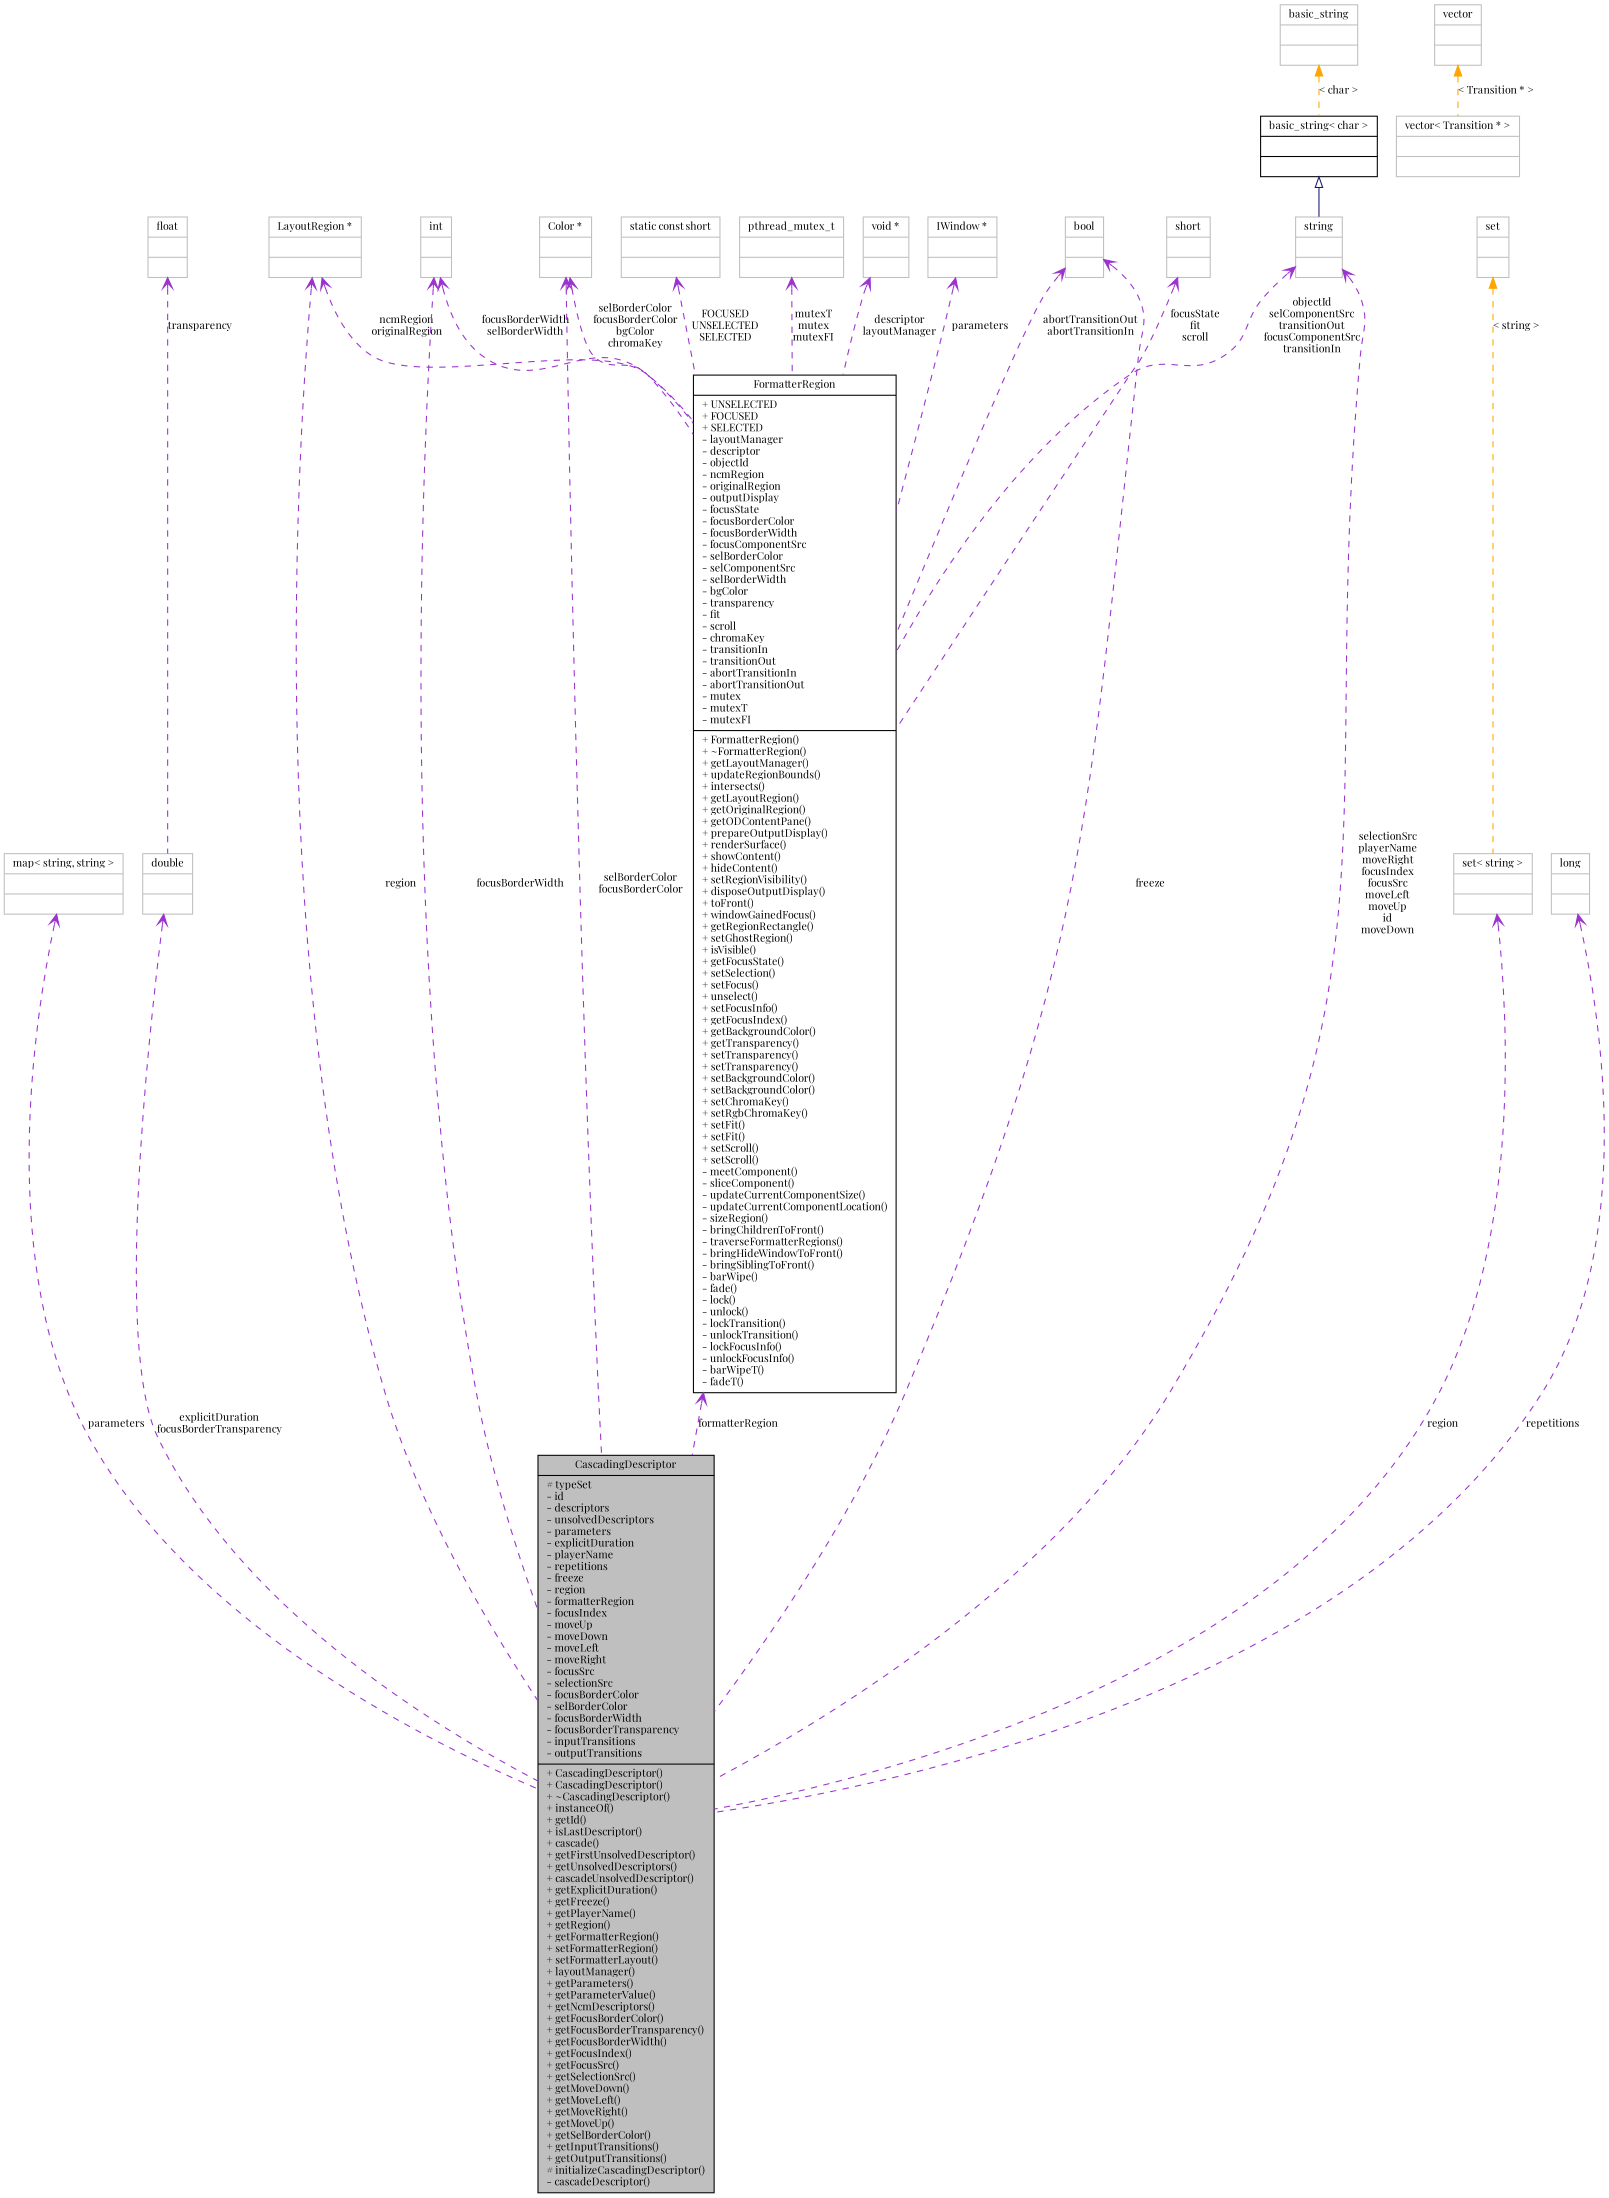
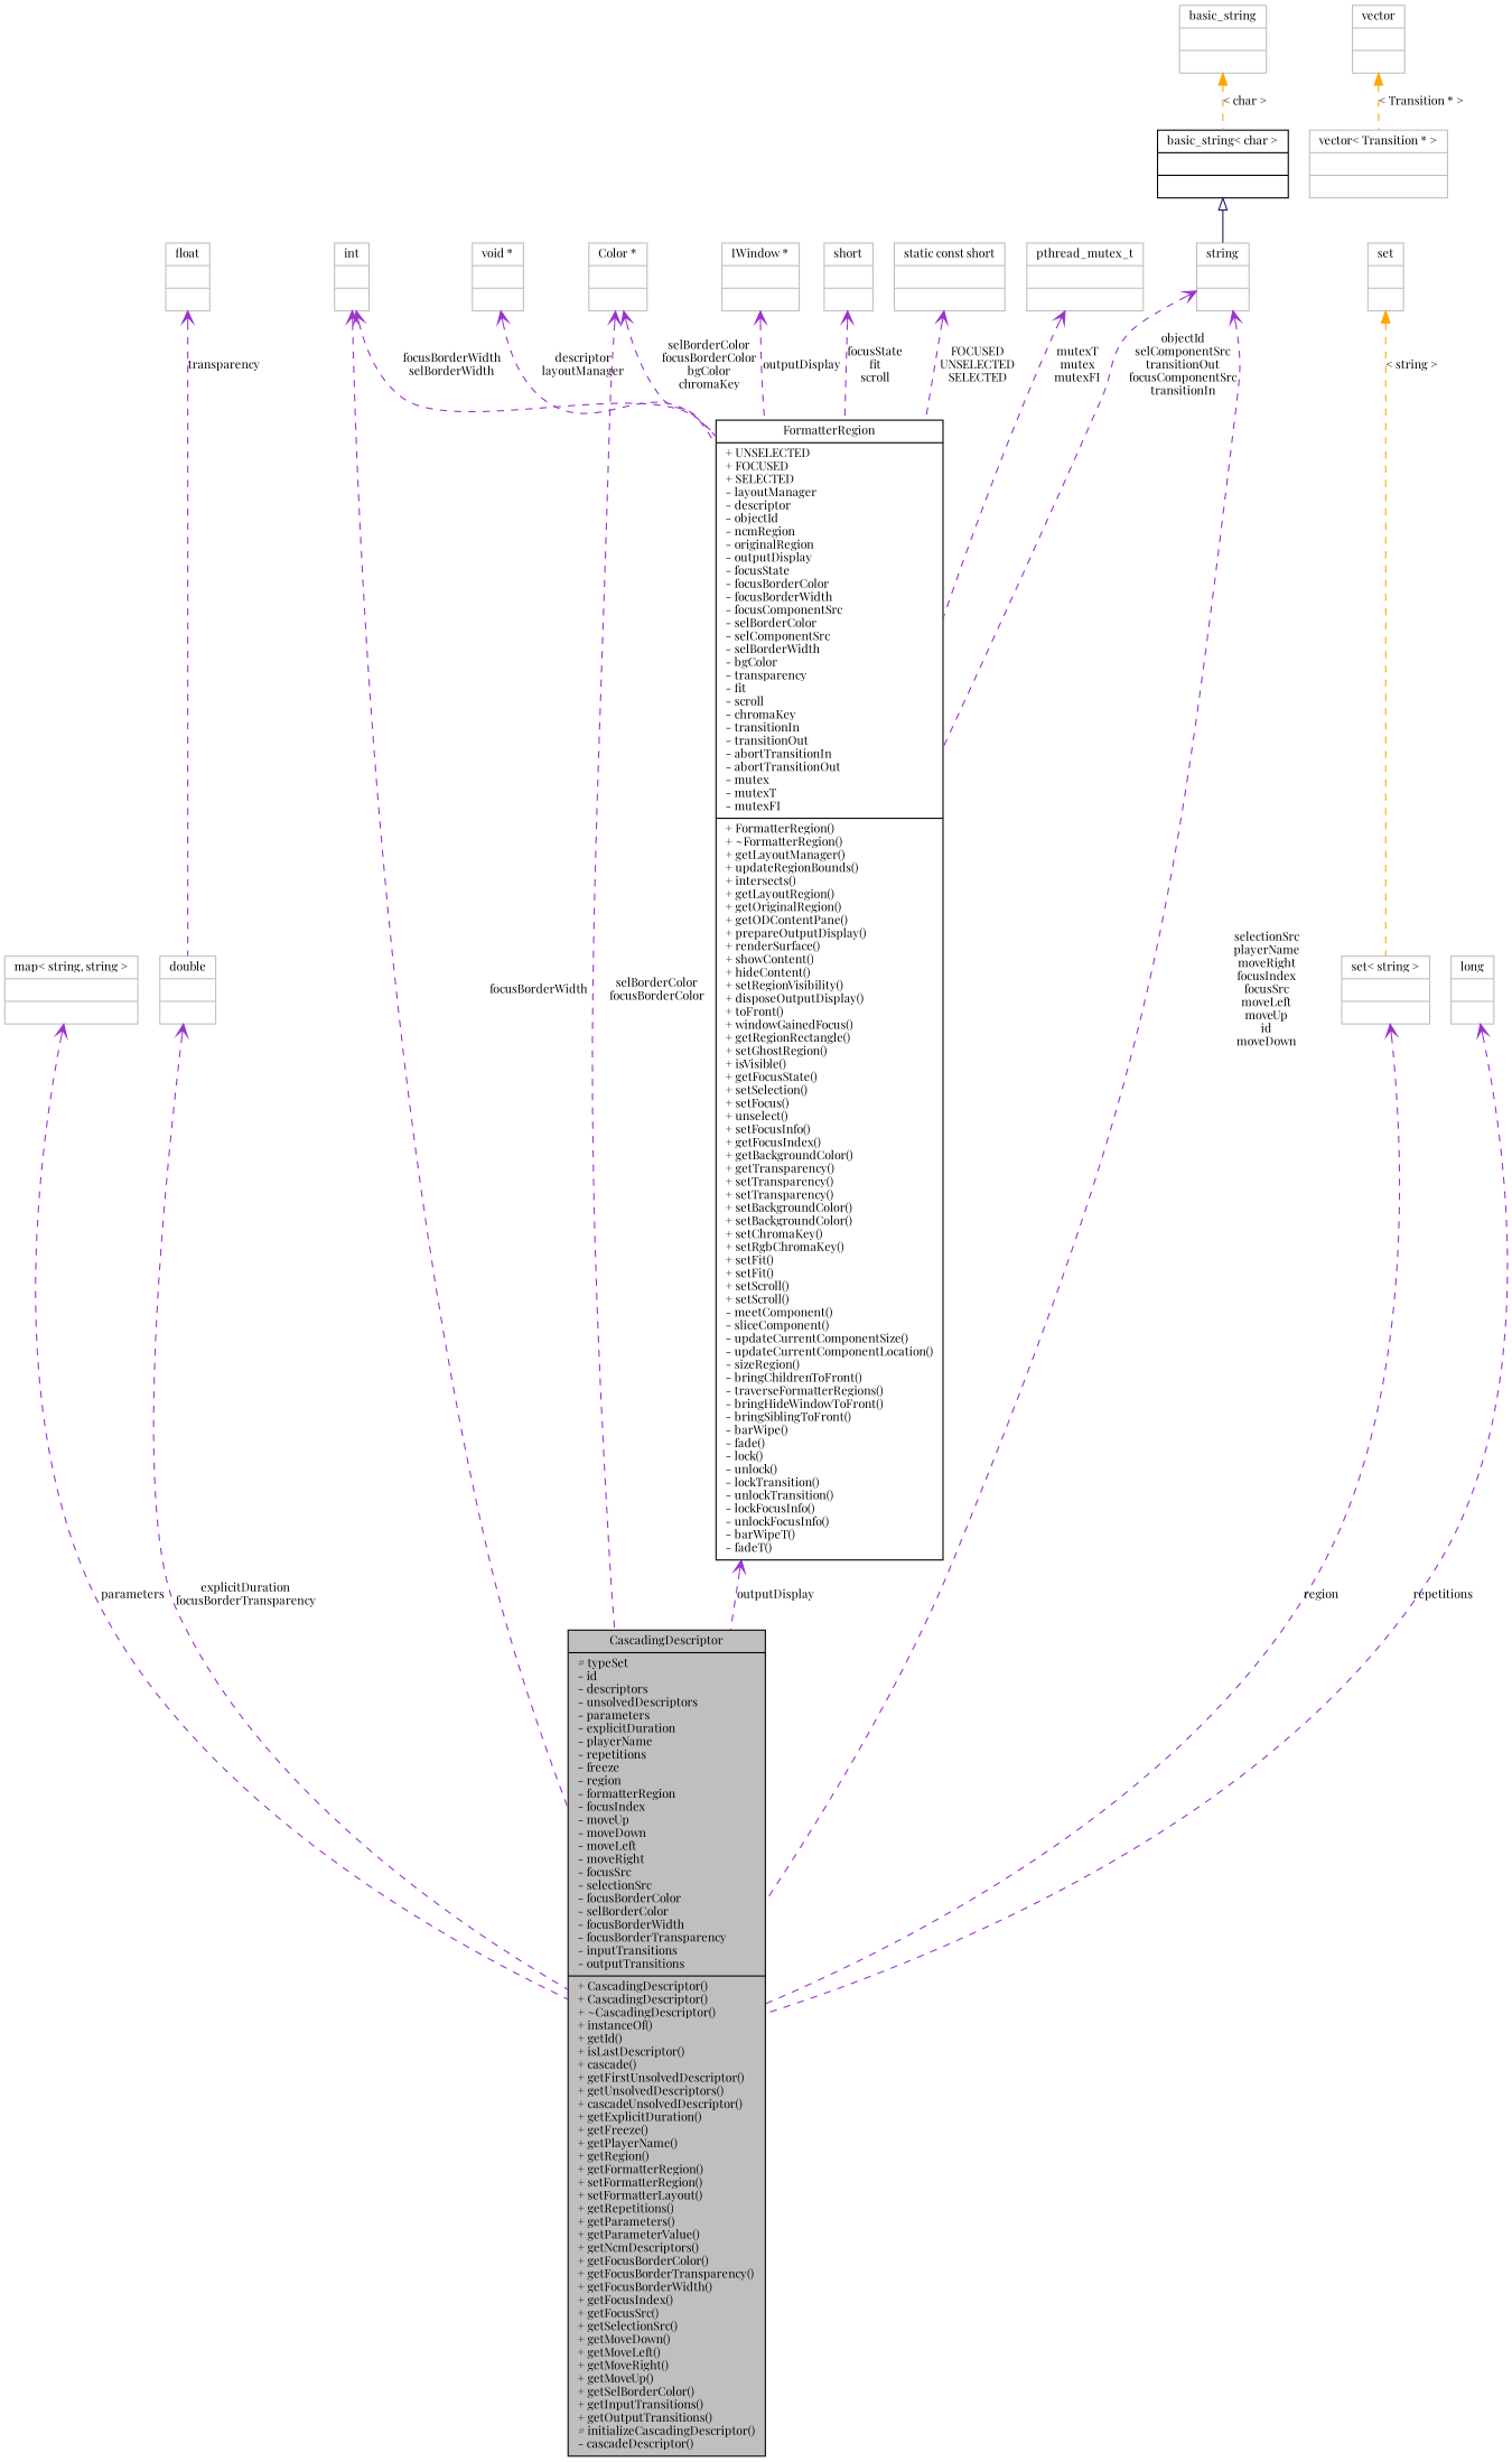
  digraph {
    fontname="Playfair Display"
    node [color=grey75 fillcolor=white fontname="Playfair Display" fontsize=10 shape=record style=filled]
    edge [arrowtail=open color=darkorchid3 dir=back fontname="Playfair Display" fontsize=10 labelfontname="FreeSans.ttf" labelfontsize=10 style=dashed]
-   n1 [color=black fillcolor=grey75 fontcolor=black height=0.2 label="{CascadingDescriptor\n|# typeSet\l- id\l- descriptors\l- unsolvedDescriptors\l- parameters\l- explicitDuration\l- playerName\l- repetitions\l- freeze\l- region\l- formatterRegion\l- focusIndex\l- moveUp\l- moveDown\l- moveLeft\l- moveRight\l- focusSrc\l- selectionSrc\l- focusBorderColor\l- selBorderColor\l- focusBorderWidth\l- focusBorderTransparency\l- inputTransitions\l- outputTransitions\l|+ CascadingDescriptor()\l+ CascadingDescriptor()\l+ ~CascadingDescriptor()\l+ instanceOf()\l+ getId()\l+ isLastDescriptor()\l+ cascade()\l+ getFirstUnsolvedDescriptor()\l+ getUnsolvedDescriptors()\l+ cascadeUnsolvedDescriptor()\l+ getExplicitDuration()\l+ getFreeze()\l+ getPlayerName()\l+ getRegion()\l+ getFormatterRegion()\l+ setFormatterRegion()\l+ setFormatterLayout()\l+ layoutManager()\l+ getParameters()\l+ getParameterValue()\l+ getNcmDescriptors()\l+ getFocusBorderColor()\l+ getFocusBorderTransparency()\l+ getFocusBorderWidth()\l+ getFocusIndex()\l+ getFocusSrc()\l+ getSelectionSrc()\l+ getMoveDown()\l+ getMoveLeft()\l+ getMoveRight()\l+ getMoveUp()\l+ getSelBorderColor()\l+ getInputTransitions()\l+ getOutputTransitions()\l# initializeCascadingDescriptor()\l- cascadeDescriptor()\l}" width=0.4]
+   n1 [color=black fillcolor=grey75 fontcolor=black height=0.2 label="{CascadingDescriptor\n|# typeSet\l- id\l- descriptors\l- unsolvedDescriptors\l- parameters\l- explicitDuration\l- playerName\l- repetitions\l- freeze\l- region\l- formatterRegion\l- focusIndex\l- moveUp\l- moveDown\l- moveLeft\l- moveRight\l- focusSrc\l- selectionSrc\l- focusBorderColor\l- selBorderColor\l- focusBorderWidth\l- focusBorderTransparency\l- inputTransitions\l- outputTransitions\l|+ CascadingDescriptor()\l+ CascadingDescriptor()\l+ ~CascadingDescriptor()\l+ instanceOf()\l+ getId()\l+ isLastDescriptor()\l+ cascade()\l+ getFirstUnsolvedDescriptor()\l+ getUnsolvedDescriptors()\l+ cascadeUnsolvedDescriptor()\l+ getExplicitDuration()\l+ getFreeze()\l+ getPlayerName()\l+ getRegion()\l+ getFormatterRegion()\l+ setFormatterRegion()\l+ setFormatterLayout()\l+ getRepetitions()\l+ getParameters()\l+ getParameterValue()\l+ getNcmDescriptors()\l+ getFocusBorderColor()\l+ getFocusBorderTransparency()\l+ getFocusBorderWidth()\l+ getFocusIndex()\l+ getFocusSrc()\l+ getSelectionSrc()\l+ getMoveDown()\l+ getMoveLeft()\l+ getMoveRight()\l+ getMoveUp()\l+ getSelBorderColor()\l+ getInputTransitions()\l+ getOutputTransitions()\l# initializeCascadingDescriptor()\l- cascadeDescriptor()\l}" width=0.4]
    n2 [height=0.2 label="{map\< string, string \>\n||}" width=0.4]
    n3 [height=0.2 label="{vector\n||}" width=0.4]
    n4 [height=0.2 label="{vector\< Transition * \>\n||}" width=0.4]
    n5 [height=0.2 label="{double\n||}" width=0.4]
-   n6 [height=0.2 label="{LayoutRegion *\n||}" width=0.4]
    n7 [color=black height=0.2 label="{FormatterRegion\n|+ UNSELECTED\l+ FOCUSED\l+ SELECTED\l- layoutManager\l- descriptor\l- objectId\l- ncmRegion\l- originalRegion\l- outputDisplay\l- focusState\l- focusBorderColor\l- focusBorderWidth\l- focusComponentSrc\l- selBorderColor\l- selComponentSrc\l- selBorderWidth\l- bgColor\l- transparency\l- fit\l- scroll\l- chromaKey\l- transitionIn\l- transitionOut\l- abortTransitionIn\l- abortTransitionOut\l- mutex\l- mutexT\l- mutexFI\l|+ FormatterRegion()\l+ ~FormatterRegion()\l+ getLayoutManager()\l+ updateRegionBounds()\l+ intersects()\l+ getLayoutRegion()\l+ getOriginalRegion()\l+ getODContentPane()\l+ prepareOutputDisplay()\l+ renderSurface()\l+ showContent()\l+ hideContent()\l+ setRegionVisibility()\l+ disposeOutputDisplay()\l+ toFront()\l+ windowGainedFocus()\l+ getRegionRectangle()\l+ setGhostRegion()\l+ isVisible()\l+ getFocusState()\l+ setSelection()\l+ setFocus()\l+ unselect()\l+ setFocusInfo()\l+ getFocusIndex()\l+ getBackgroundColor()\l+ getTransparency()\l+ setTransparency()\l+ setTransparency()\l+ setBackgroundColor()\l+ setBackgroundColor()\l+ setChromaKey()\l+ setRgbChromaKey()\l+ setFit()\l+ setFit()\l+ setScroll()\l+ setScroll()\l- meetComponent()\l- sliceComponent()\l- updateCurrentComponentSize()\l- updateCurrentComponentLocation()\l- sizeRegion()\l- bringChildrenToFront()\l- traverseFormatterRegions()\l- bringHideWindowToFront()\l- bringSiblingToFront()\l- barWipe()\l- fade()\l- lock()\l- unlock()\l- lockTransition()\l- unlockTransition()\l- lockFocusInfo()\l- unlockFocusInfo()\l- barWipeT()\l- fadeT()\l}" width=0.4]
    n8 [height=0.2 label="{set\< string \>\n||}" width=0.4]
    n9 [height=0.2 label="{set\n||}" width=0.4]
    n10 [height=0.2 label="{int\n||}" width=0.4]
    n11 [height=0.2 label="{Color *\n||}" width=0.4]
-   n12 [height=0.2 label="{bool\n||}" width=0.4]
    n13 [height=0.2 label="{string\n||}" width=0.4]
    n14 [color=black height=0.2 label="{basic_string\< char \>\n||}" width=0.4]
    n15 [height=0.2 label="{basic_string\n||}" width=0.4]
    n16 [height=0.2 label="{long\n||}" width=0.4]
    n17 [height=0.2 label="{IWindow *\n||}" width=0.4]
    n18 [height=0.2 label="{float\n||}" width=0.4]
    n19 [height=0.2 label="{short\n||}" width=0.4]
    n20 [height=0.2 label="{static const short\n||}" width=0.4]
    n21 [height=0.2 label="{pthread_mutex_t\n||}" width=0.4]
    n22 [height=0.2 label="{void *\n||}" width=0.4]
    n2 -> n1 [label=parameters]
    n3 -> n4 [color=orange label="\< Transition * \>" arrowtail=""]
    n5 -> n1 [label="explicitDuration\nfocusBorderTransparency"]
-   n6 -> n1 [label=region]
-   n6 -> n7 [label="ncmRegion\noriginalRegion"]
-   n7 -> n1 [label=formatterRegion]
+   n7 -> n1 [label=outputDisplay]
    n8 -> n1 [label=region]
    n9 -> n8 [color=orange label="\< string \>" arrowtail=""]
    n10 -> n1 [label=focusBorderWidth]
    n10 -> n7 [label="focusBorderWidth\nselBorderWidth"]
    n11 -> n1 [label="selBorderColor\nfocusBorderColor"]
    n11 -> n7 [label="selBorderColor\nfocusBorderColor\nbgColor\nchromaKey"]
-   n12 -> n1 [label=freeze]
-   n12 -> n7 [label="abortTransitionOut\nabortTransitionIn"]
    n13 -> n1 [label="selectionSrc\nplayerName\nmoveRight\nfocusIndex\nfocusSrc\nmoveLeft\nmoveUp\nid\nmoveDown"]
    n13 -> n7 [label="objectId\nselComponentSrc\ntransitionOut\nfocusComponentSrc\ntransitionIn"]
    n14 -> n13 [arrowtail=empty color=midnightblue style=solid]
    n15 -> n14 [color=orange label="\< char \>" arrowtail=""]
    n16 -> n1 [label=repetitions]
-   n17 -> n7 [label=parameters]
+   n17 -> n7 [label=outputDisplay]
    n18 -> n5 [label=transparency]
    n19 -> n7 [label="focusState\nfit\nscroll"]
    n20 -> n7 [label="FOCUSED\nUNSELECTED\nSELECTED"]
    n21 -> n7 [label="mutexT\nmutex\nmutexFI"]
    n22 -> n7 [label="descriptor\nlayoutManager"]
  }
